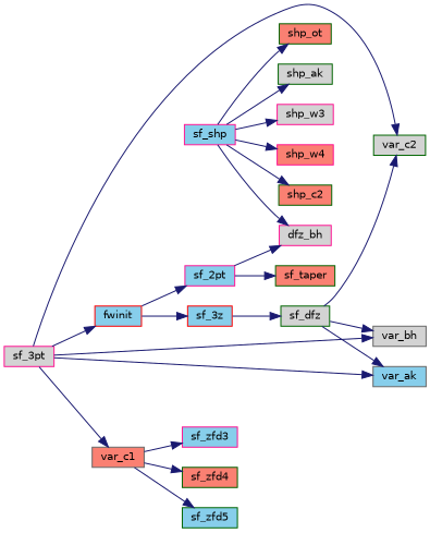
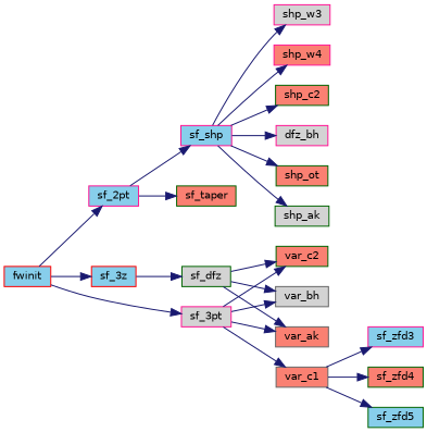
  digraph {
    rankdir=LR
    node [color=darkgreen fillcolor=lightgrey fontname=Helvetica fontsize=10 shape=record style=filled]
    edge [color=midnightblue fontname=Helvetica fontsize=10 labelfontname=Helvetica labelfontsize=10 style=solid]
    n1 [color=red fillcolor=skyblue fontcolor=black height=0.2 label=fwinit width=0.4]
    n2 [color=deeppink fillcolor=skyblue height=0.2 label=sf_2pt width=0.4]
    n3 [color=red fillcolor=skyblue height=0.2 label=sf_3z width=0.4]
    n4 [color=deeppink height=0.2 label=sf_3pt width=0.4]
    n5 [color=deeppink fillcolor=skyblue height=0.2 label=sf_shp width=0.4]
    n6 [fillcolor=salmon height=0.2 label=sf_taper width=0.4]
    n7 [height=0.2 label=sf_dfz width=0.4]
-   n8 [height=0.2 label=var_c2 width=0.4]
+   n8 [fillcolor=salmon height=0.2 label=var_c2 width=0.4]
    n9 [color=gray40 height=0.2 label=var_bh width=0.4]
-   n10 [color=gray40 fillcolor=skyblue height=0.2 label=var_ak width=0.4]
+   n10 [color=gray40 fillcolor=salmon height=0.2 label=var_ak width=0.4]
    n11 [color=gray40 fillcolor=salmon height=0.2 label=var_c1 width=0.4]
    n12 [color=deeppink height=0.2 label=shp_w3 width=0.4]
    n13 [color=deeppink fillcolor=salmon height=0.2 label=shp_w4 width=0.4]
    n14 [fillcolor=salmon height=0.2 label=shp_c2 width=0.4]
    n15 [color=deeppink height=0.2 label=dfz_bh width=0.4]
    n16 [fillcolor=salmon height=0.2 label=shp_ot width=0.4]
    n17 [height=0.2 label=shp_ak width=0.4]
    n18 [color=deeppink fillcolor=skyblue height=0.2 label=sf_zfd3 width=0.4]
    n19 [fillcolor=salmon height=0.2 label=sf_zfd4 width=0.4]
    n20 [fillcolor=skyblue height=0.2 label=sf_zfd5 width=0.4]
    n1 -> n2
    n1 -> n3
-   n4 -> n1
-   n2 -> n15
+   n1 -> n4
+   n2 -> n5
    n2 -> n6
    n3 -> n7
    n4 -> n8
    n4 -> n9
    n4 -> n10
    n4 -> n11
    n5 -> n12
    n5 -> n13
    n5 -> n14
    n5 -> n15
    n5 -> n16
    n5 -> n17
    n7 -> n8
    n7 -> n9
    n7 -> n10
    n11 -> n18
    n11 -> n19
    n11 -> n20
  }
